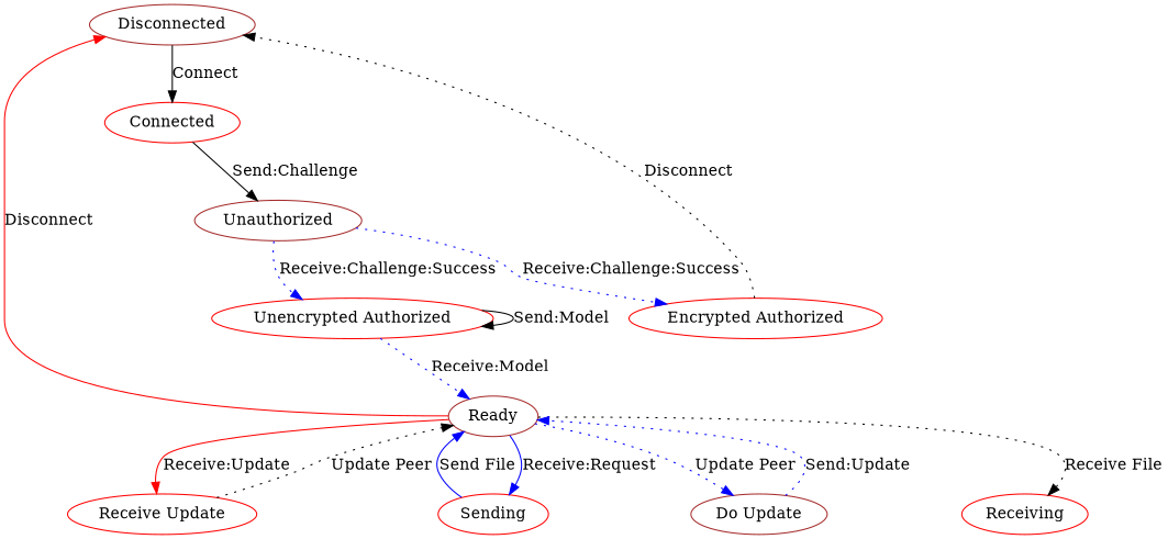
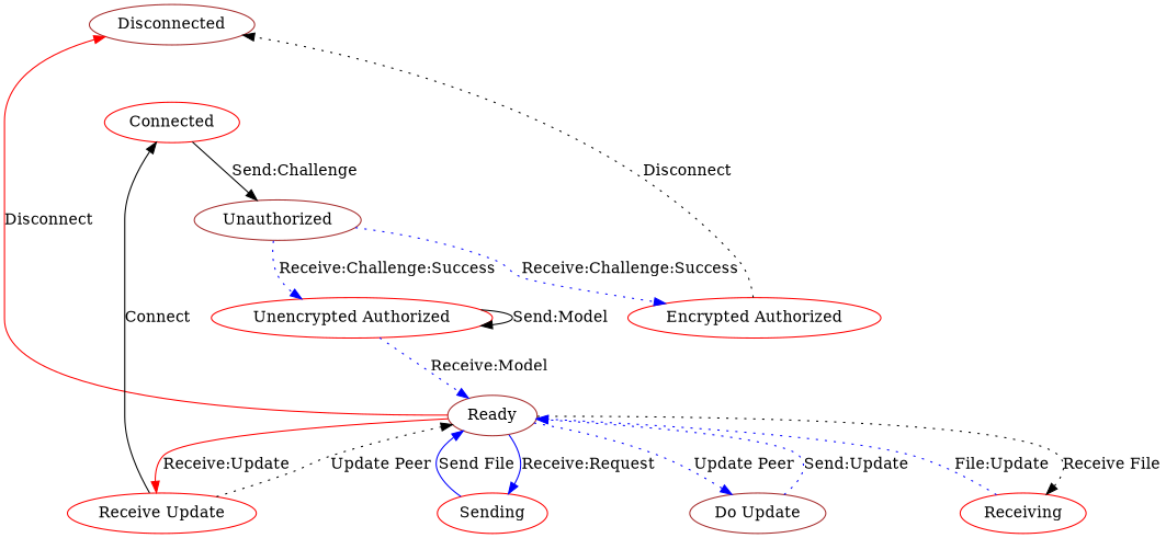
  digraph {
    fontname="DejaVu Serif"
    node [color=red fontname="DejaVu Serif"]
    edge [color=blue fontname="DejaVu Serif" style=dotted]
    Disconnected [color=brown]
    Connected
    Unauthorized [color=brown]
    "Unencrypted Authorized"
    "Encrypted Authorized"
    Ready [color=brown]
    "Do Update" [color=brown]
    Sending
    "Receive Update"
    Receiving
-   Disconnected -> Connected [color=black label=Connect style=solid]
+   "Receive Update" -> Connected [color=black label=Connect style=solid]
    Connected -> Unauthorized [color=black label="Send:Challenge" style=solid]
    Unauthorized -> "Unencrypted Authorized" [label="Receive:Challenge:Success"]
    Unauthorized -> "Encrypted Authorized" [label="Receive:Challenge:Success"]
    "Unencrypted Authorized" -> "Unencrypted Authorized" [color=black label="Send:Model" style=solid]
    "Unencrypted Authorized" -> Ready [label="Receive:Model"]
    "Encrypted Authorized" -> Disconnected [color=black label=Disconnect]
    Ready -> Disconnected [color=red label=Disconnect style=solid]
    Ready -> "Do Update" [label="Update Peer"]
    Ready -> Sending [label="Receive:Request" style=solid]
    Ready -> "Receive Update" [color=red label="Receive:Update" style=solid]
    Ready -> Receiving [color=black label="Receive File"]
    "Do Update" -> Ready [label="Send:Update"]
    Sending -> Ready [label="Send File" style=solid]
    "Receive Update" -> Ready [color=black label="Update Peer"]
+   Receiving -> Ready [label="File:Update"]
  }
